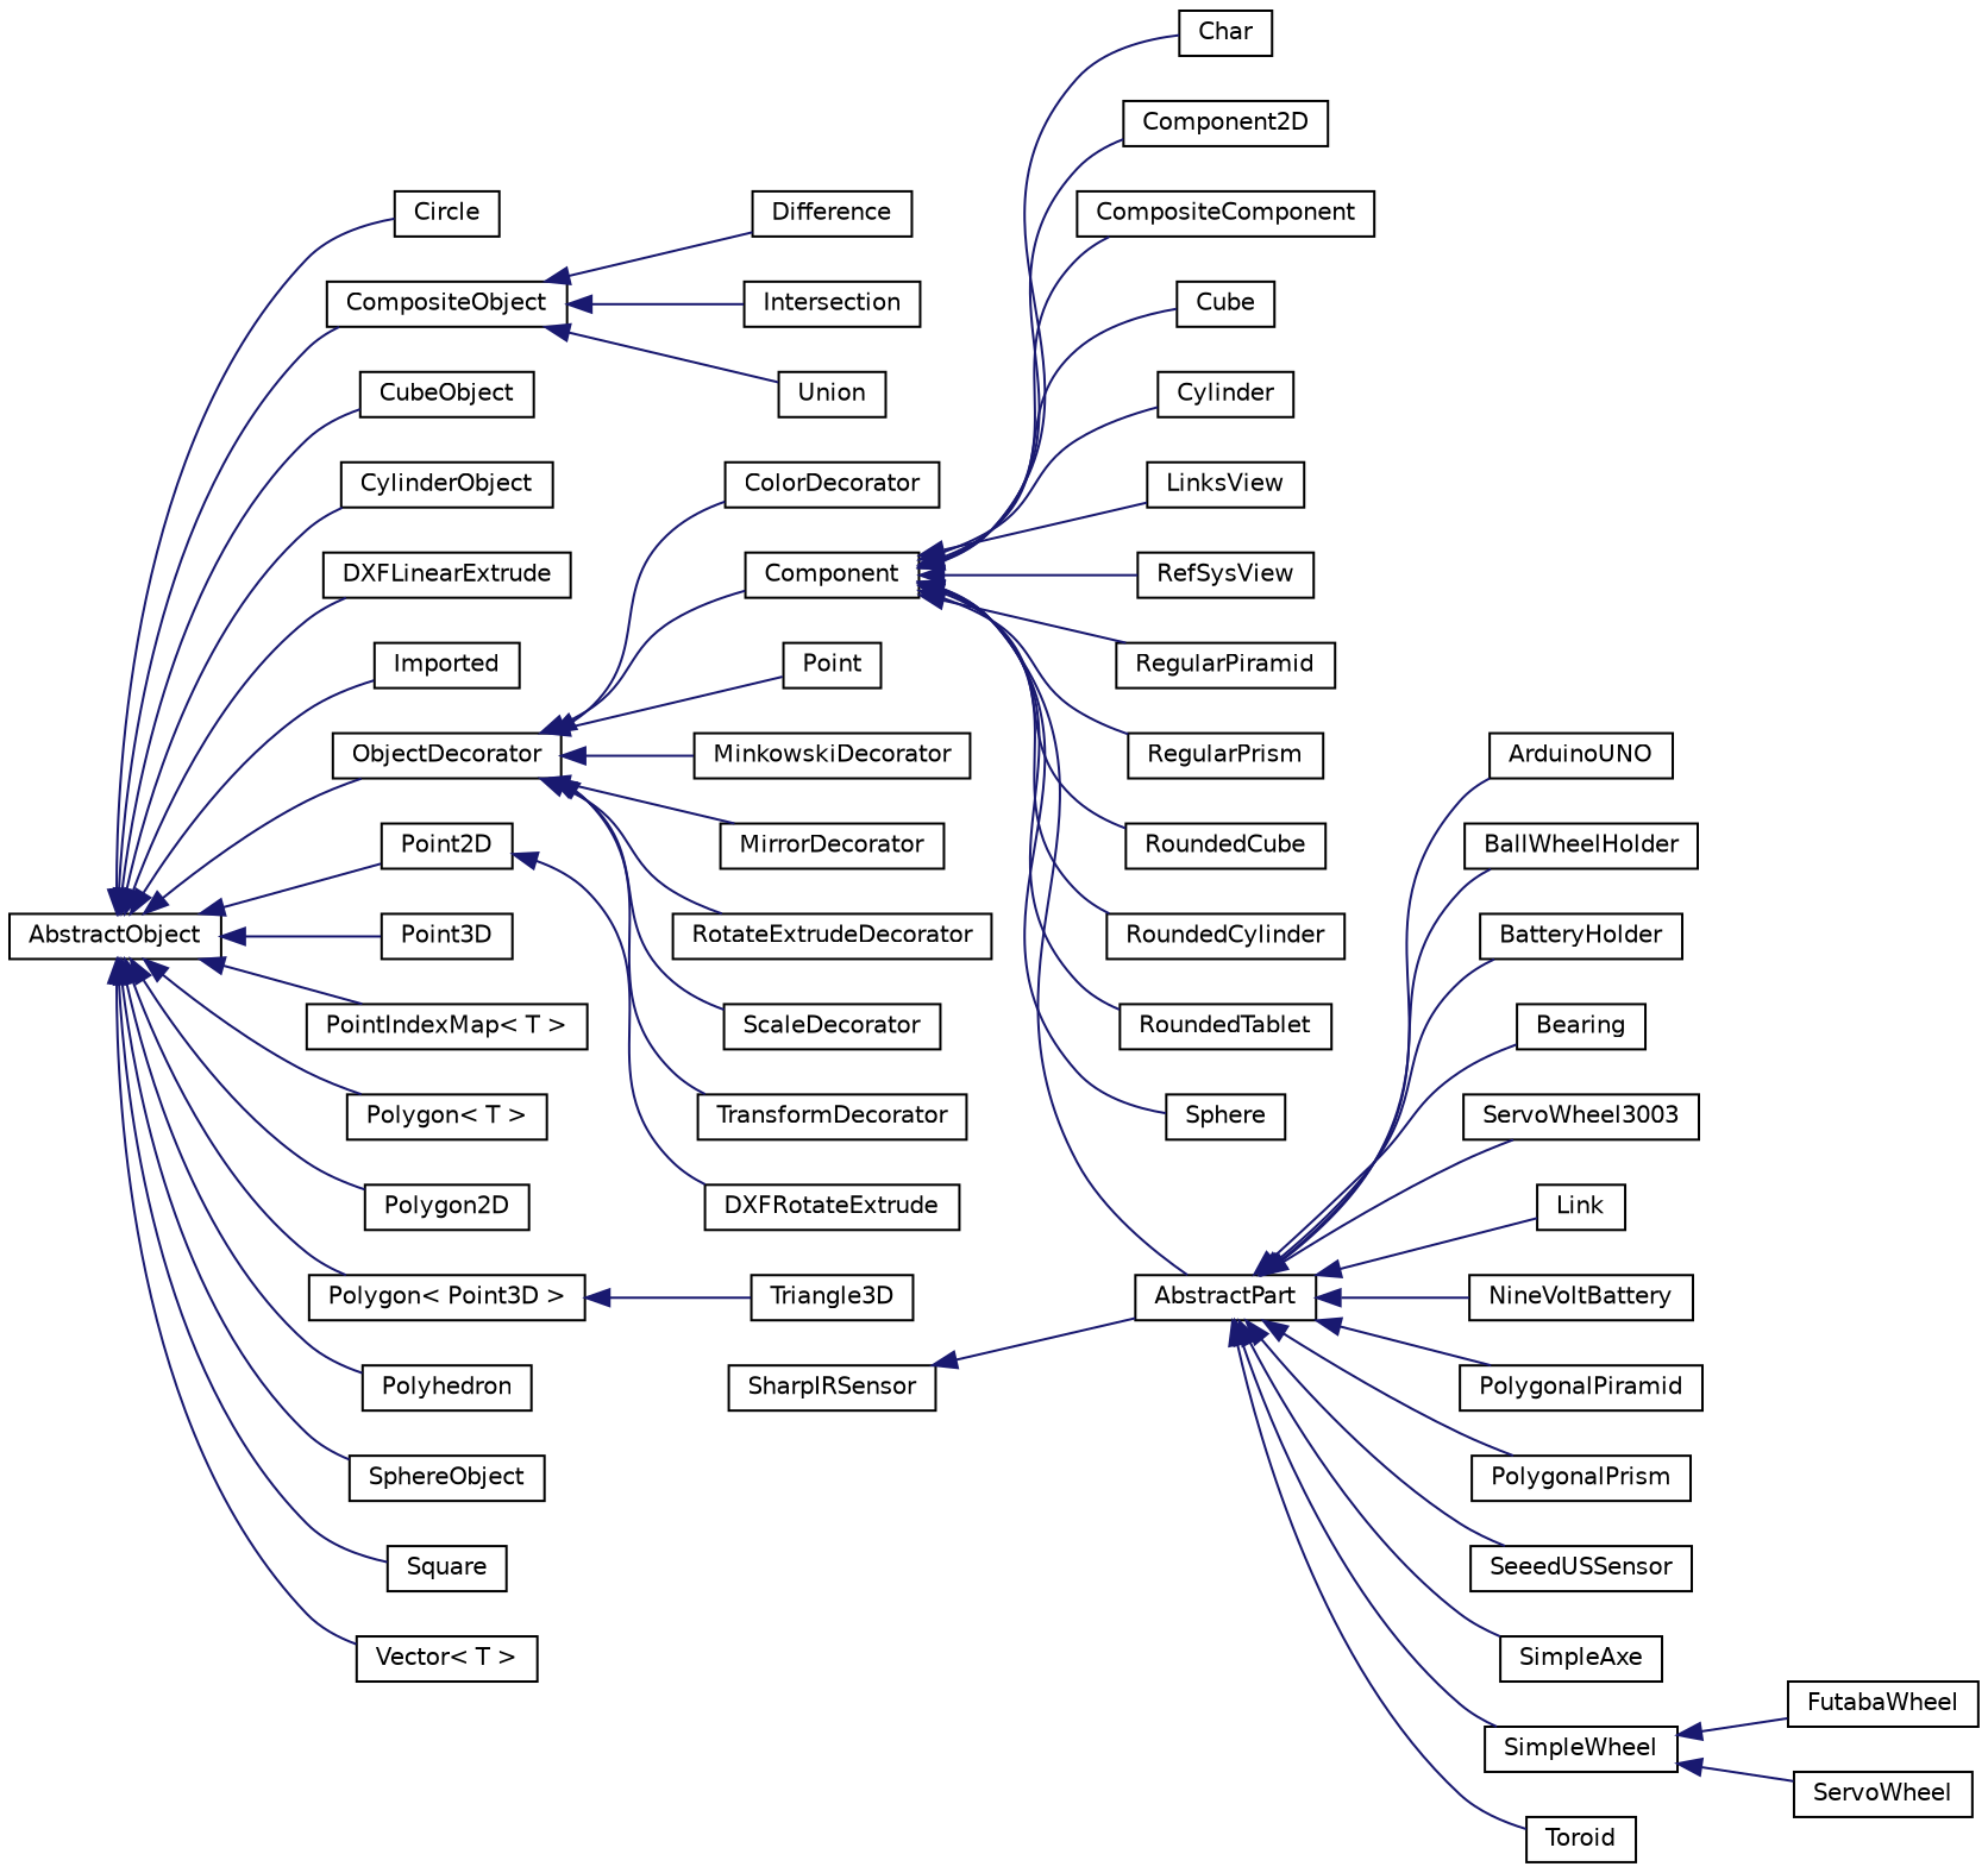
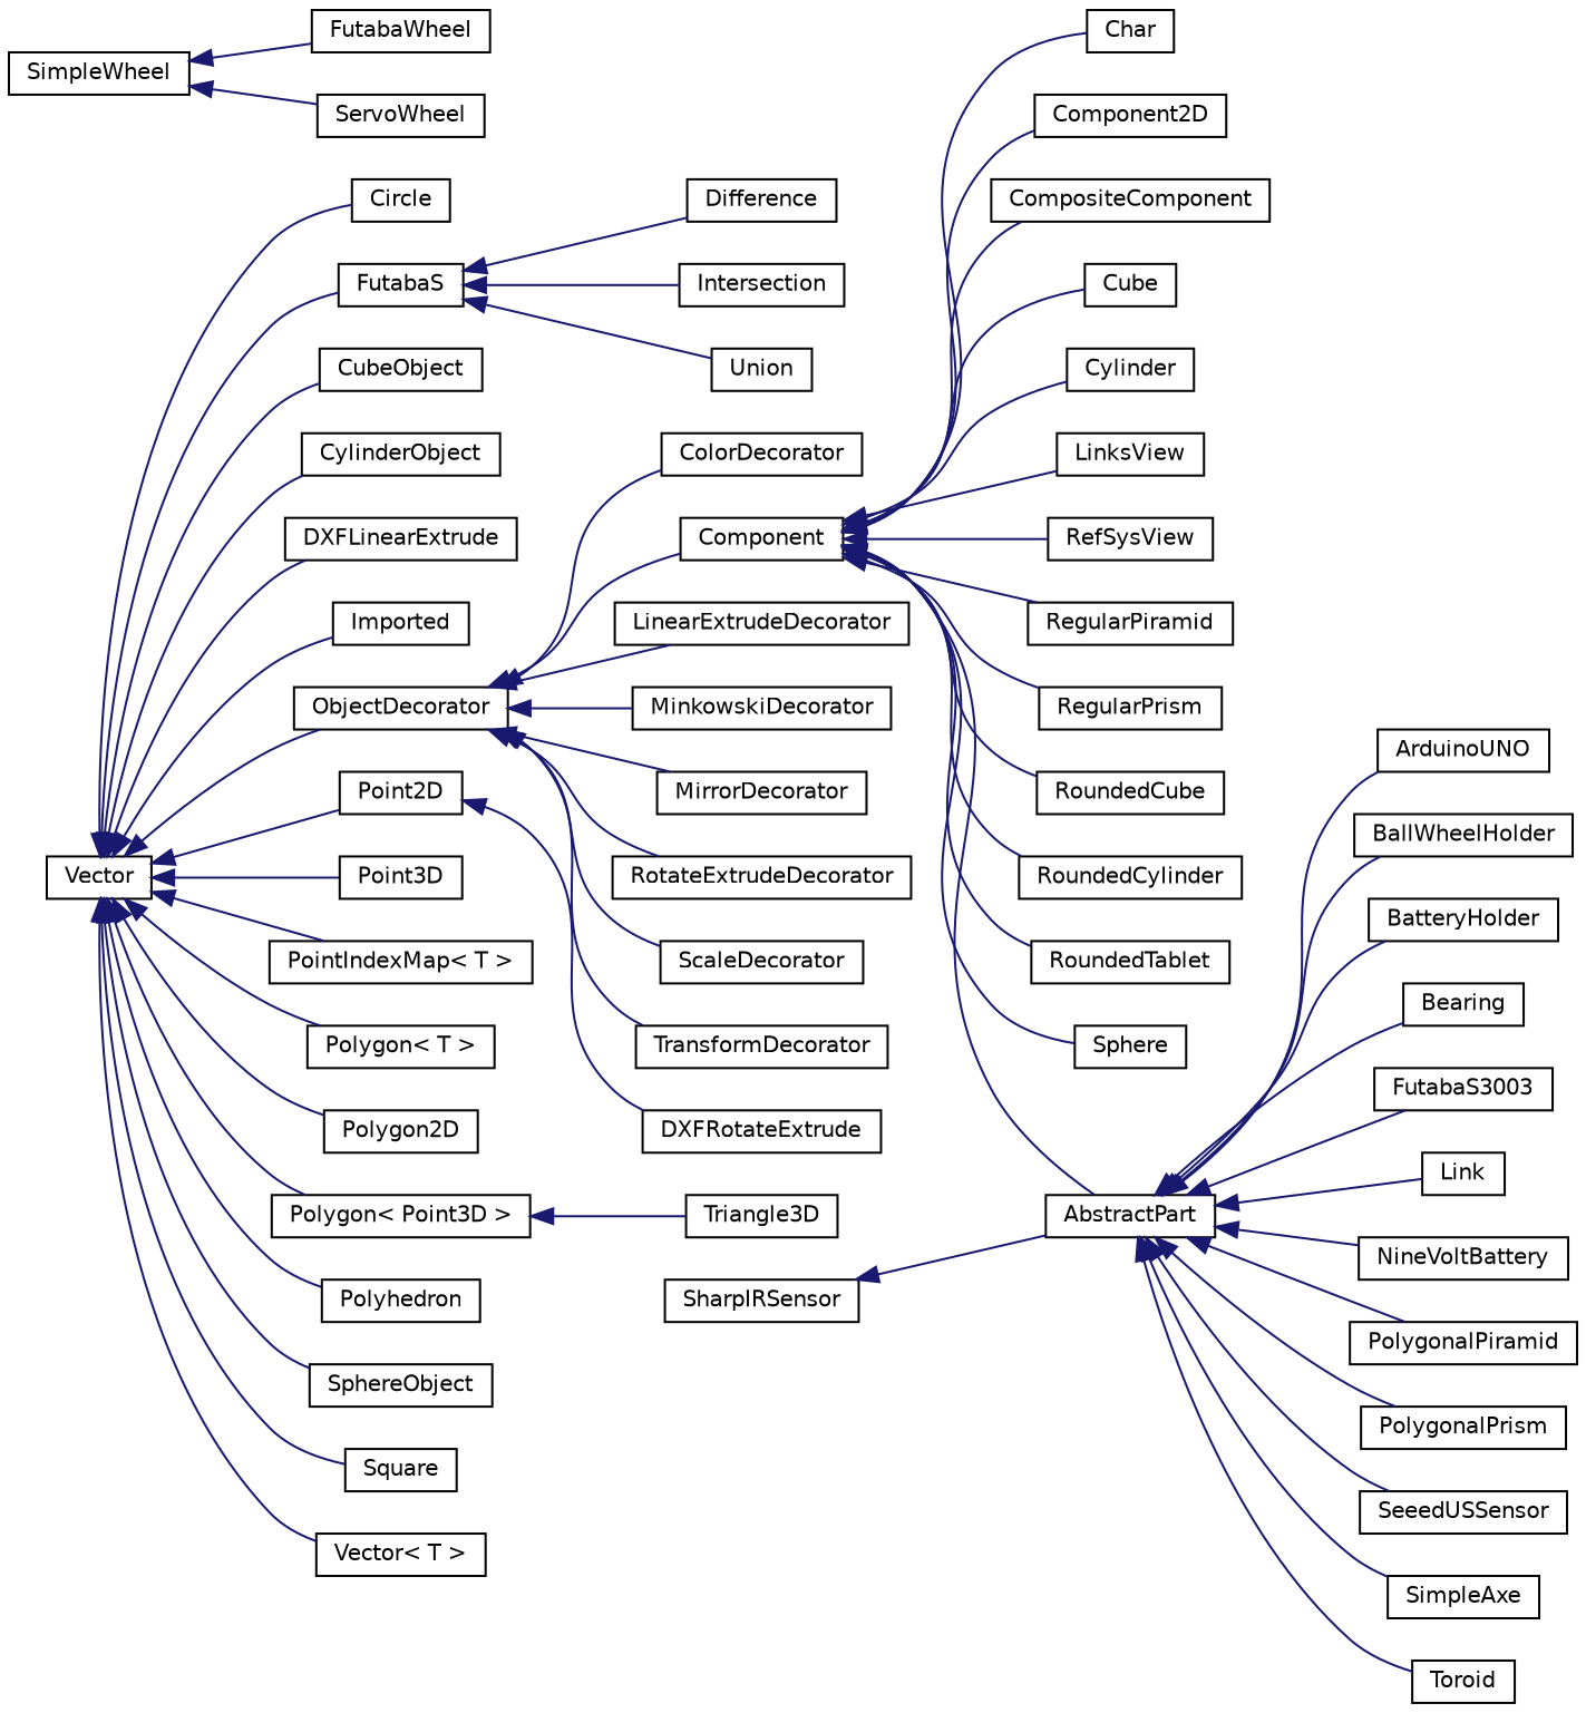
  digraph {
    rankdir=LR
    node [color=black fillcolor=white fontname=Helvetica fontsize=10 shape=record style=filled]
    edge [color=midnightblue dir=back fontname=Helvetica fontsize=10 labelfontname=Helvetica labelfontsize=10 style=solid]
-   n1 [height=0.2 label=AbstractObject width=0.4]
+   n1 [height=0.2 label=Vector width=0.4]
    n2 [height=0.2 label=Circle width=0.4]
-   n3 [height=0.2 label=CompositeObject width=0.4]
+   n3 [height=0.2 label=FutabaS width=0.4]
    n4 [height=0.2 label=CubeObject width=0.4]
    n5 [height=0.2 label=CylinderObject width=0.4]
    n6 [height=0.2 label=DXFLinearExtrude width=0.4]
    n7 [height=0.2 label=Imported width=0.4]
    n8 [height=0.2 label=ObjectDecorator width=0.4]
    n9 [height=0.2 label=Point2D width=0.4]
    n10 [height=0.2 label=Point3D width=0.4]
    n11 [height=0.2 label="PointIndexMap\< T \>" width=0.4]
    n12 [height=0.2 label="Polygon\< T \>" width=0.4]
    n13 [height=0.2 label=Polygon2D width=0.4]
    n14 [height=0.2 label="Polygon\< Point3D \>" width=0.4]
    n15 [height=0.2 label=Polyhedron width=0.4]
    n16 [height=0.2 label=SphereObject width=0.4]
    n17 [height=0.2 label=Square width=0.4]
    n18 [height=0.2 label="Vector\< T \>" width=0.4]
    n19 [height=0.2 label=Difference width=0.4]
    n20 [height=0.2 label=Intersection width=0.4]
    n21 [height=0.2 label=Union width=0.4]
    n22 [height=0.2 label=DXFRotateExtrude width=0.4]
    n23 [height=0.2 label=ColorDecorator width=0.4]
    n24 [height=0.2 label=Component width=0.4]
-   n25 [height=0.2 label=Point width=0.4]
+   n25 [height=0.2 label=LinearExtrudeDecorator width=0.4]
    n26 [height=0.2 label=MinkowskiDecorator width=0.4]
    n27 [height=0.2 label=MirrorDecorator width=0.4]
    n28 [height=0.2 label=RotateExtrudeDecorator width=0.4]
    n29 [height=0.2 label=ScaleDecorator width=0.4]
    n30 [height=0.2 label=TransformDecorator width=0.4]
    n31 [height=0.2 label=Triangle3D width=0.4]
    n32 [height=0.2 label=AbstractPart width=0.4]
    n33 [height=0.2 label=Char width=0.4]
    n34 [height=0.2 label=Component2D width=0.4]
    n35 [height=0.2 label=CompositeComponent width=0.4]
    n36 [height=0.2 label=Cube width=0.4]
    n37 [height=0.2 label=Cylinder width=0.4]
    n38 [height=0.2 label=LinksView width=0.4]
    n39 [height=0.2 label=RefSysView width=0.4]
    n40 [height=0.2 label=RegularPiramid width=0.4]
    n41 [height=0.2 label=RegularPrism width=0.4]
    n42 [height=0.2 label=RoundedCube width=0.4]
    n43 [height=0.2 label=RoundedCylinder width=0.4]
    n44 [height=0.2 label=RoundedTablet width=0.4]
    n45 [height=0.2 label=Sphere width=0.4]
    n46 [height=0.2 label=ArduinoUNO width=0.4]
    n47 [height=0.2 label=BallWheelHolder width=0.4]
    n48 [height=0.2 label=BatteryHolder width=0.4]
    n49 [height=0.2 label=Bearing width=0.4]
-   n50 [height=0.2 label=ServoWheel3003 width=0.4]
+   n50 [height=0.2 label=FutabaS3003 width=0.4]
    n51 [height=0.2 label=Link width=0.4]
    n52 [height=0.2 label=NineVoltBattery width=0.4]
    n53 [height=0.2 label=PolygonalPiramid width=0.4]
    n54 [height=0.2 label=PolygonalPrism width=0.4]
    n55 [height=0.2 label=SeeedUSSensor width=0.4]
    n56 [height=0.2 label=SimpleAxe width=0.4]
    n57 [height=0.2 label=SimpleWheel width=0.4]
    n58 [height=0.2 label=Toroid width=0.4]
    n59 [height=0.2 label=SharpIRSensor width=0.4]
    n60 [height=0.2 label=FutabaWheel width=0.4]
    n61 [height=0.2 label=ServoWheel width=0.4]
    n1 -> n2
    n1 -> n3
    n1 -> n4
    n1 -> n5
    n1 -> n6
    n1 -> n7
    n1 -> n8
    n1 -> n9
    n1 -> n10
    n1 -> n11
    n1 -> n12
    n1 -> n13
    n1 -> n14
    n1 -> n15
    n1 -> n16
    n1 -> n17
    n1 -> n18
    n3 -> n19
    n3 -> n20
    n3 -> n21
    n8 -> n23
    n8 -> n24
    n8 -> n25
    n8 -> n26
    n8 -> n27
    n8 -> n28
    n8 -> n29
    n8 -> n30
    n9 -> n22
    n14 -> n31
    n24 -> n32
    n24 -> n33
    n24 -> n34
    n24 -> n35
    n24 -> n36
    n24 -> n37
    n24 -> n38
    n24 -> n39
    n24 -> n40
    n24 -> n41
    n24 -> n42
    n24 -> n43
    n24 -> n44
    n24 -> n45
    n32 -> n46
    n32 -> n47
    n32 -> n48
    n32 -> n49
    n32 -> n50
    n32 -> n51
    n32 -> n52
    n32 -> n53
    n32 -> n54
    n32 -> n55
    n32 -> n56
-   n32 -> n57
    n32 -> n58
    n57 -> n60
    n57 -> n61
    n59 -> n32
  }
